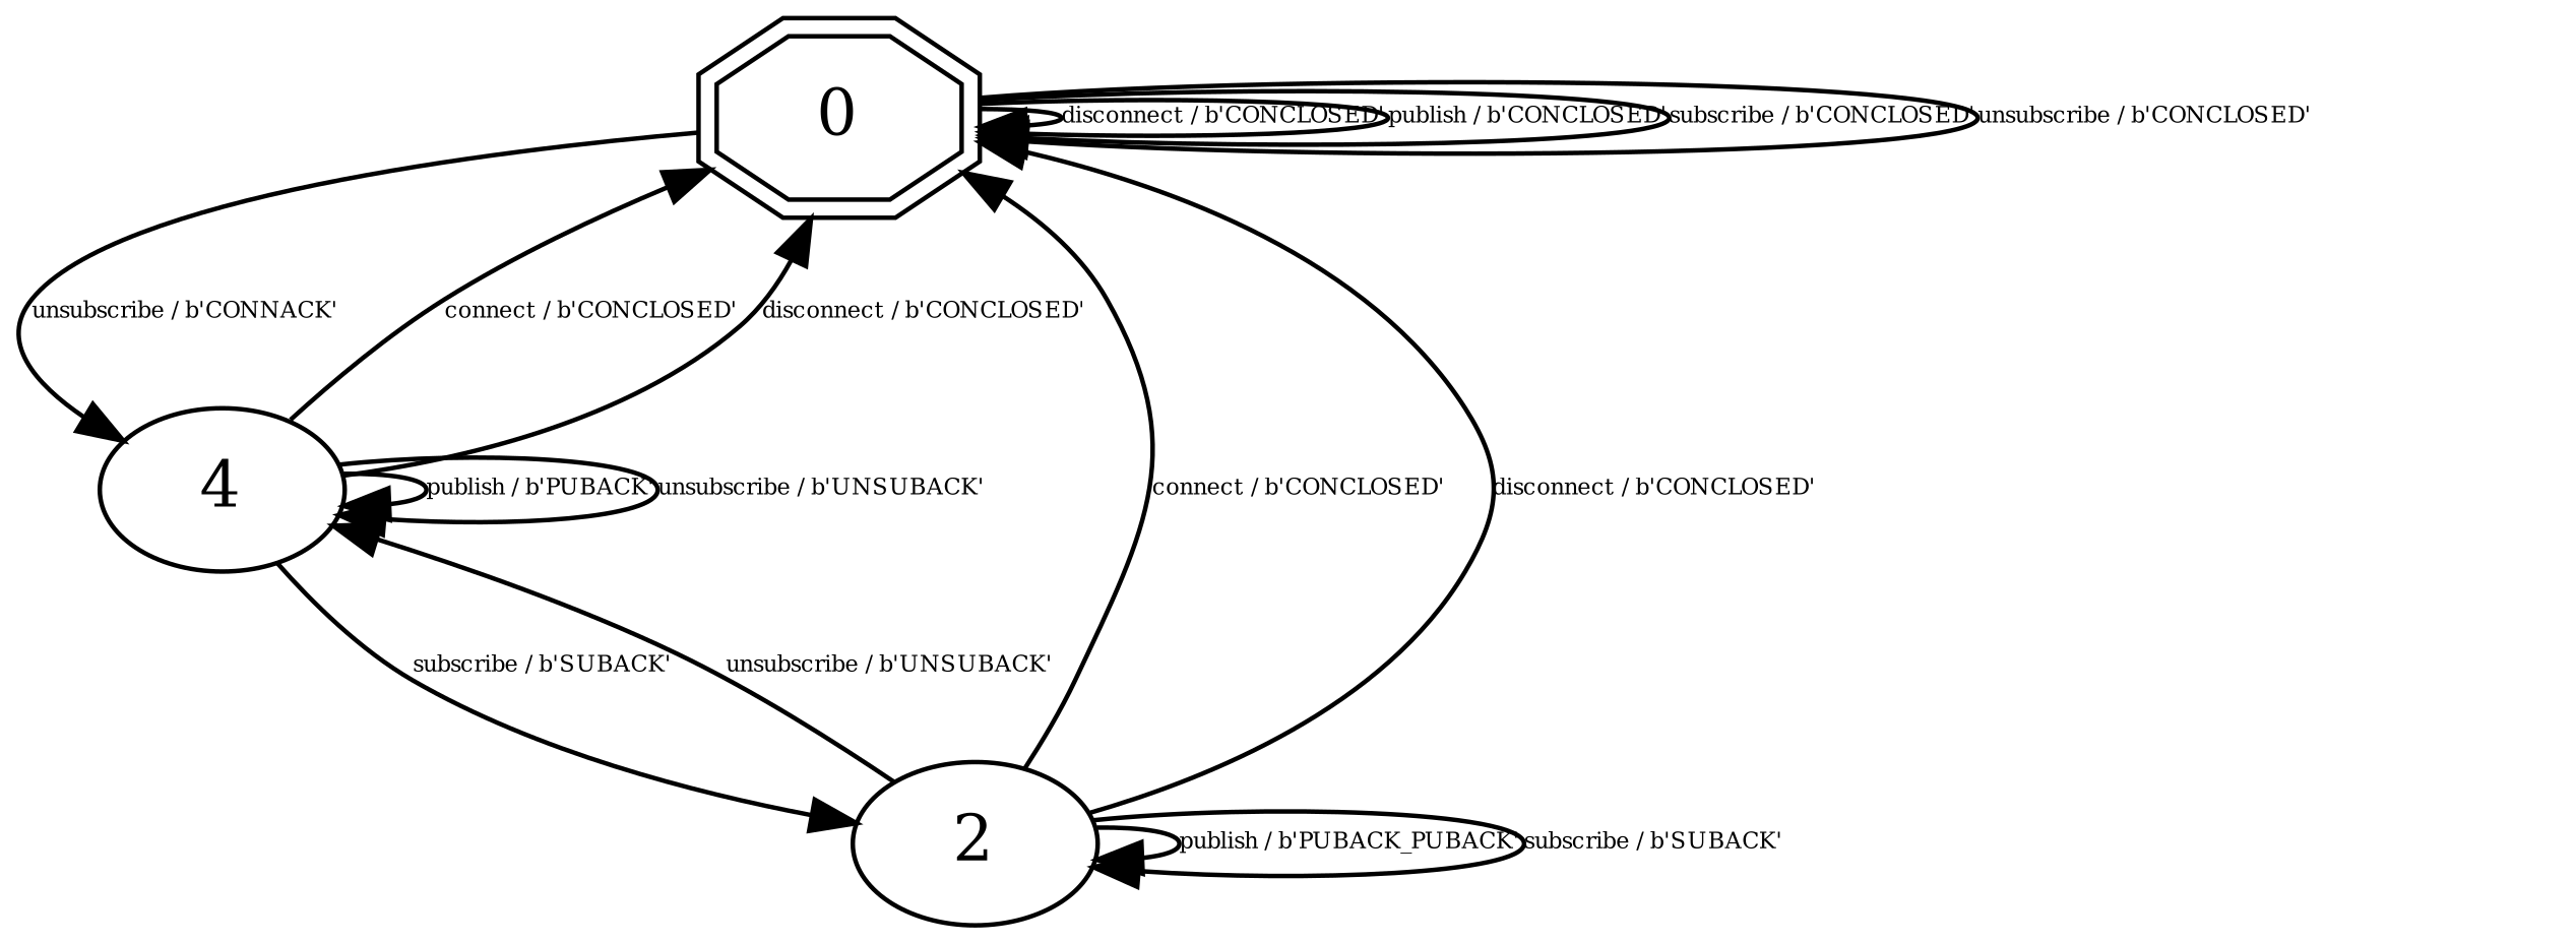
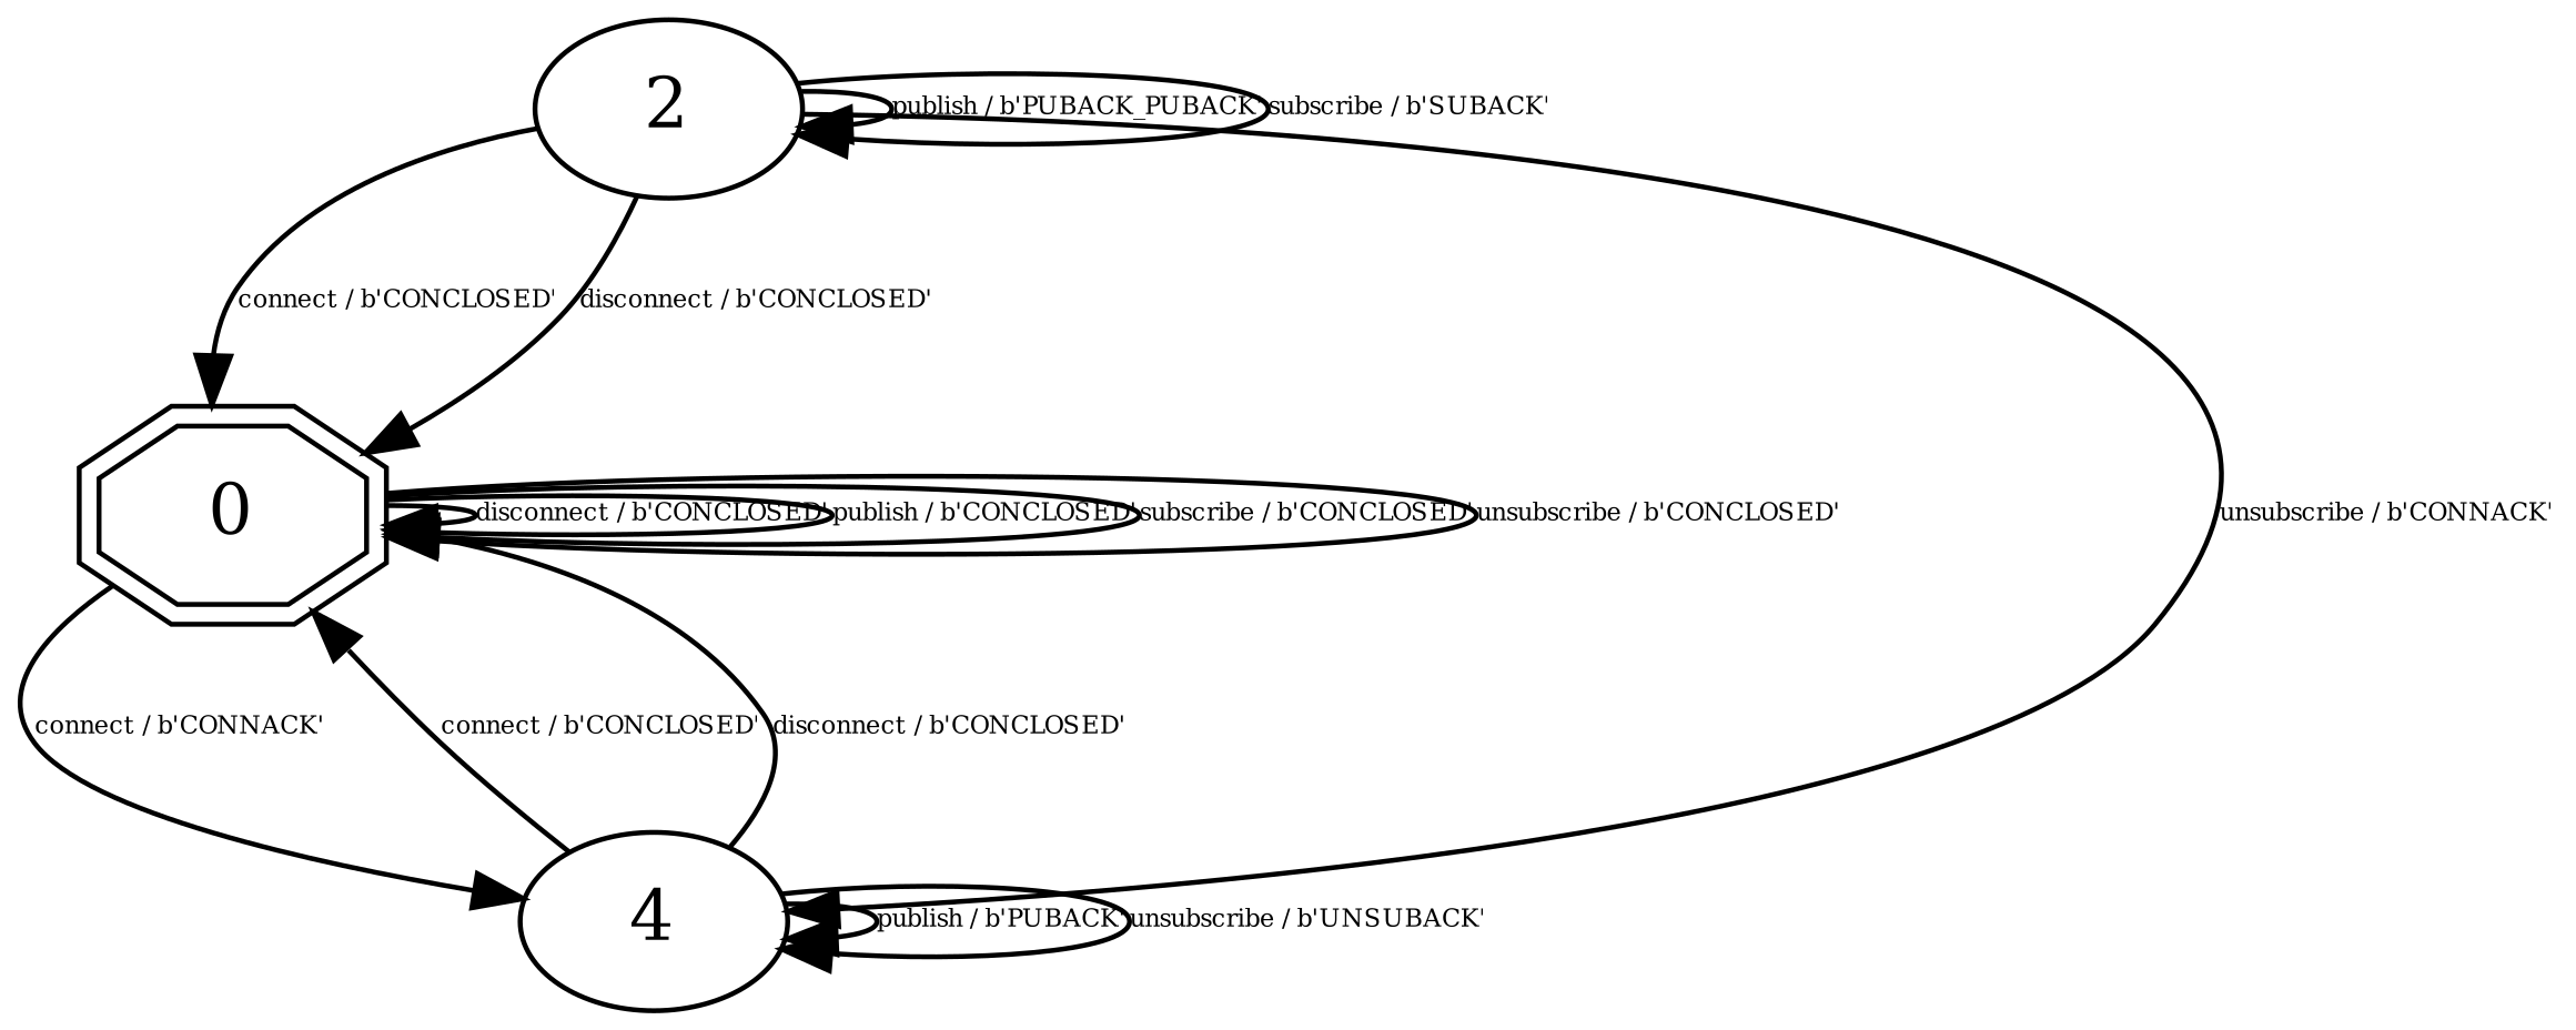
  digraph {
    node [fillcolor=white shape=ellipse style=filled]
    edge [fontsize=5]
    0 [shape=doubleoctagon]
    n2 [label=4]
    2
    0 -> 0 [label="disconnect / b'CONCLOSED'"]
    0 -> 0 [label="publish / b'CONCLOSED'"]
    0 -> 0 [label="subscribe / b'CONCLOSED'"]
    0 -> 0 [label="unsubscribe / b'CONCLOSED'"]
-   0 -> n2 [label="unsubscribe / b'CONNACK'"]
+   0 -> n2 [label="connect / b'CONNACK'"]
    n2 -> 0 [label="connect / b'CONCLOSED'"]
    n2 -> 0 [label="disconnect / b'CONCLOSED'"]
    n2 -> n2 [label="publish / b'PUBACK'"]
    n2 -> n2 [label="unsubscribe / b'UNSUBACK'"]
-   n2 -> 2 [label="subscribe / b'SUBACK'"]
    2 -> 0 [label="connect / b'CONCLOSED'"]
    2 -> 0 [label="disconnect / b'CONCLOSED'"]
-   2 -> n2 [label="unsubscribe / b'UNSUBACK'"]
+   2 -> n2 [label="unsubscribe / b'CONNACK'"]
    2 -> 2 [label="publish / b'PUBACK_PUBACK'"]
    2 -> 2 [label="subscribe / b'SUBACK'"]
  }
